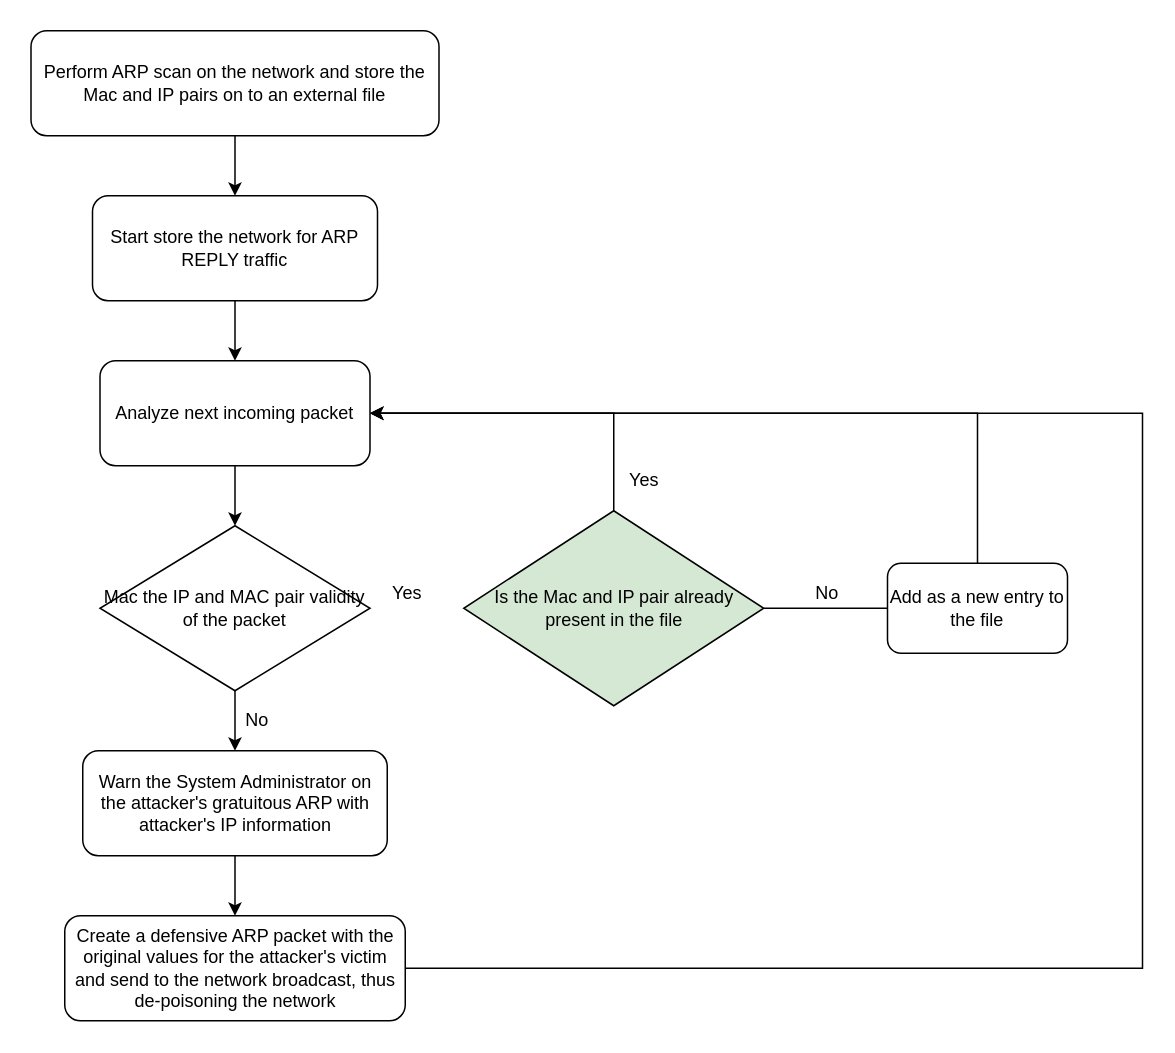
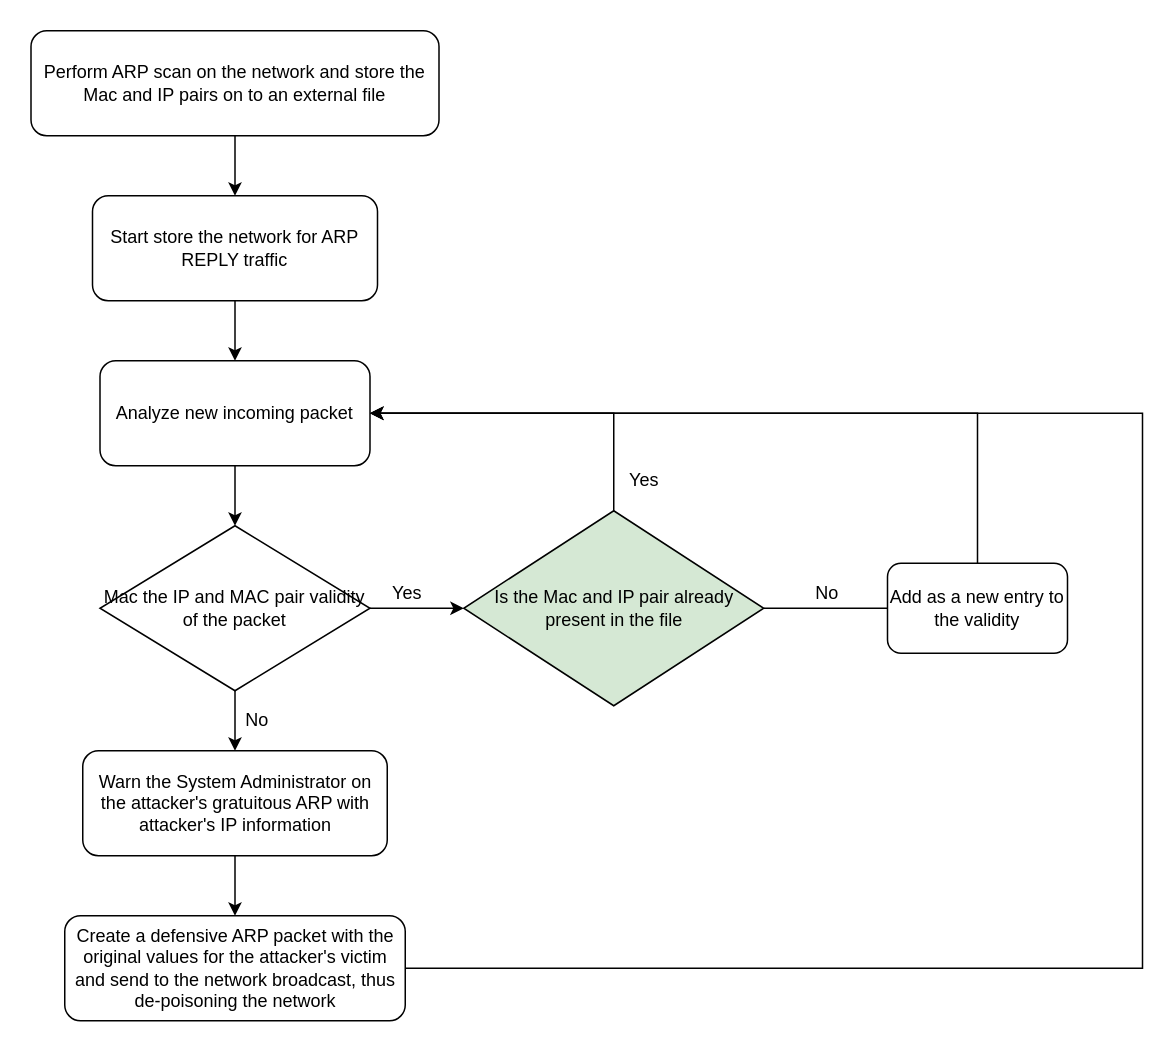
  <mxCell id="0" />
  <mxCell id="1" parent="0" />
  <mxCell id="2" value="Perform ARP scan on the network and store the Mac and IP pairs on to an external file" style="rounded=1;whiteSpace=wrap;html=1;" parent="1" vertex="1"><mxGeometry x="20" y="20" width="272" height="70" as="geometry" /></mxCell>
  <mxCell id="3" value="Start store the network for ARP REPLY traffic" style="rounded=1;whiteSpace=wrap;html=1;" parent="1" vertex="1"><mxGeometry x="61" y="130" width="190" height="70" as="geometry" /></mxCell>
  <mxCell id="4" value="" style="endArrow=classic;html=1;exitX=0.5;exitY=1;exitDx=0;exitDy=0;" parent="1" source="2" target="3" edge="1"><mxGeometry width="50" height="50" relative="1" as="geometry"><mxPoint x="300" y="27" as="sourcePoint" /><mxPoint x="121" y="100" as="targetPoint" /></mxGeometry></mxCell>
- <mxCell id="5" value="Analyze next incoming packet" style="rounded=1;whiteSpace=wrap;html=1;" parent="1" vertex="1"><mxGeometry x="66" y="240" width="180" height="70" as="geometry" /></mxCell>
+ <mxCell id="5" value="Analyze new incoming packet" style="rounded=1;whiteSpace=wrap;html=1;" parent="1" vertex="1"><mxGeometry x="66" y="240" width="180" height="70" as="geometry" /></mxCell>
+ <mxCell id="6" value="" style="edgeStyle=orthogonalEdgeStyle;rounded=0;orthogonalLoop=1;jettySize=auto;html=1;" parent="1" source="8" target="11" edge="1"><mxGeometry relative="1" as="geometry" /></mxCell>
  <mxCell id="7" value="" style="edgeStyle=orthogonalEdgeStyle;rounded=0;orthogonalLoop=1;jettySize=auto;html=1;entryX=0.5;entryY=0;entryDx=0;entryDy=0;" parent="1" source="8" target="17" edge="1"><mxGeometry relative="1" as="geometry"><mxPoint x="156" y="560" as="targetPoint" /></mxGeometry></mxCell>
  <mxCell id="8" value="Mac the IP and MAC pair validity of the packet" style="rhombus;whiteSpace=wrap;html=1;" parent="1" vertex="1"><mxGeometry x="66" y="350" width="180" height="110" as="geometry" /></mxCell>
  <mxCell id="9" value="" style="edgeStyle=orthogonalEdgeStyle;rounded=0;orthogonalLoop=1;jettySize=auto;html=1;entryX=0;entryY=0.5;entryDx=0;entryDy=0;endArrow=none;" parent="1" source="11" target="14" edge="1"><mxGeometry relative="1" as="geometry"><mxPoint x="551" y="395" as="targetPoint" /></mxGeometry></mxCell>
  <mxCell id="10" value="" style="edgeStyle=orthogonalEdgeStyle;rounded=0;orthogonalLoop=1;jettySize=auto;html=1;entryX=1;entryY=0.5;entryDx=0;entryDy=0;" parent="1" source="11" target="5" edge="1"><mxGeometry relative="1" as="geometry"><mxPoint x="408.5" y="260" as="targetPoint" /><Array as="points"><mxPoint x="409" y="275" /></Array></mxGeometry></mxCell>
  <mxCell id="11" value="Is the Mac and IP pair already present in the file" style="rhombus;whiteSpace=wrap;html=1;fillColor=#d5e8d4;" parent="1" vertex="1"><mxGeometry x="308.5" y="340" width="200" height="130" as="geometry" /></mxCell>
  <mxCell id="12" value="" style="endArrow=classic;html=1;entryX=0.5;entryY=0;entryDx=0;entryDy=0;exitX=0.5;exitY=1;exitDx=0;exitDy=0;" parent="1" source="3" target="5" edge="1"><mxGeometry width="50" height="50" relative="1" as="geometry"><mxPoint x="151" y="180" as="sourcePoint" /><mxPoint x="61" y="550" as="targetPoint" /></mxGeometry></mxCell>
  <mxCell id="13" value="" style="edgeStyle=orthogonalEdgeStyle;rounded=0;orthogonalLoop=1;jettySize=auto;html=1;entryX=1;entryY=0.5;entryDx=0;entryDy=0;" parent="1" source="14" target="5" edge="1"><mxGeometry relative="1" as="geometry"><mxPoint x="651" y="295" as="targetPoint" /><Array as="points"><mxPoint x="651" y="275" /></Array></mxGeometry></mxCell>
- <mxCell id="14" value="Add as a new entry to the file" style="rounded=1;whiteSpace=wrap;html=1;" parent="1" vertex="1"><mxGeometry x="591" y="375" width="120" height="60" as="geometry" /></mxCell>
+ <mxCell id="14" value="Add as a new entry to the validity" style="rounded=1;whiteSpace=wrap;html=1;" parent="1" vertex="1"><mxGeometry x="591" y="375" width="120" height="60" as="geometry" /></mxCell>
  <mxCell id="15" value="" style="endArrow=classic;html=1;exitX=0.5;exitY=1;exitDx=0;exitDy=0;entryX=0.5;entryY=0;entryDx=0;entryDy=0;" parent="1" source="5" target="8" edge="1"><mxGeometry width="50" height="50" relative="1" as="geometry"><mxPoint x="21" y="530" as="sourcePoint" /><mxPoint x="71" y="480" as="targetPoint" /></mxGeometry></mxCell>
  <mxCell id="16" value="" style="edgeStyle=orthogonalEdgeStyle;rounded=0;orthogonalLoop=1;jettySize=auto;html=1;" parent="1" source="17" target="19" edge="1"><mxGeometry relative="1" as="geometry" /></mxCell>
  <mxCell id="17" value="Warn the System Administrator on the attacker's gratuitous ARP with attacker's IP information" style="rounded=1;whiteSpace=wrap;html=1;" parent="1" vertex="1"><mxGeometry x="54.5" y="500" width="203" height="70" as="geometry" /></mxCell>
  <mxCell id="18" value="" style="edgeStyle=orthogonalEdgeStyle;rounded=0;orthogonalLoop=1;jettySize=auto;html=1;entryX=1;entryY=0.5;entryDx=0;entryDy=0;" parent="1" source="19" target="5" edge="1"><mxGeometry relative="1" as="geometry"><mxPoint x="349.5" y="645" as="targetPoint" /><Array as="points"><mxPoint x="761" y="645" /><mxPoint x="761" y="275" /></Array></mxGeometry></mxCell>
  <mxCell id="19" value="Create a defensive ARP packet with the original values for the attacker's victim and send to the network broadcast, thus de-poisoning the network" style="rounded=1;whiteSpace=wrap;html=1;" parent="1" vertex="1"><mxGeometry x="42.5" y="610" width="227" height="70" as="geometry" /></mxCell>
  <mxCell id="20" value="Yes" style="text;html=1;strokeColor=none;fillColor=none;align=center;verticalAlign=middle;whiteSpace=wrap;rounded=0;" parent="1" vertex="1"><mxGeometry x="251" y="385" width="40" height="20" as="geometry" /></mxCell>
  <mxCell id="21" value="No" style="text;html=1;strokeColor=none;fillColor=none;align=center;verticalAlign=middle;whiteSpace=wrap;rounded=0;" parent="1" vertex="1"><mxGeometry x="531" y="385" width="40" height="20" as="geometry" /></mxCell>
  <mxCell id="22" value="Yes" style="text;html=1;strokeColor=none;fillColor=none;align=center;verticalAlign=middle;whiteSpace=wrap;rounded=0;" parent="1" vertex="1"><mxGeometry x="408.5" y="310" width="40" height="20" as="geometry" /></mxCell>
  <mxCell id="23" value="No" style="text;html=1;strokeColor=none;fillColor=none;align=center;verticalAlign=middle;whiteSpace=wrap;rounded=0;" parent="1" vertex="1"><mxGeometry x="151" y="470" width="40" height="20" as="geometry" /></mxCell>
